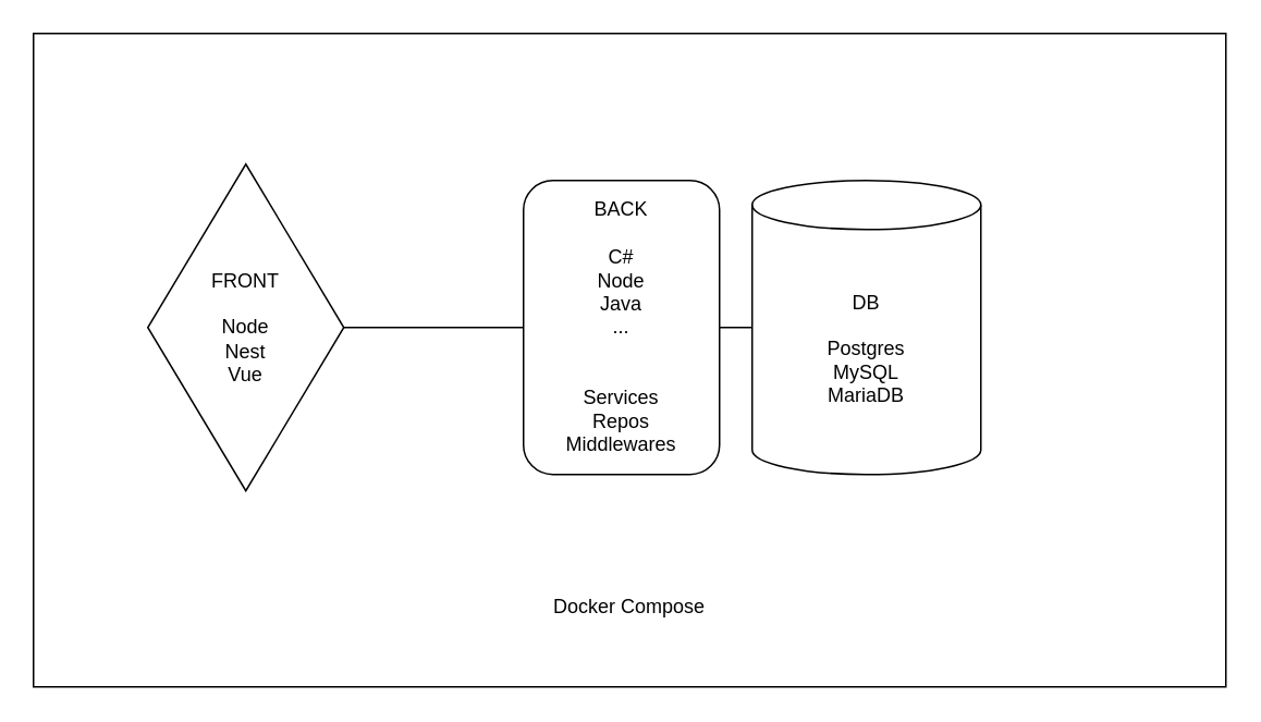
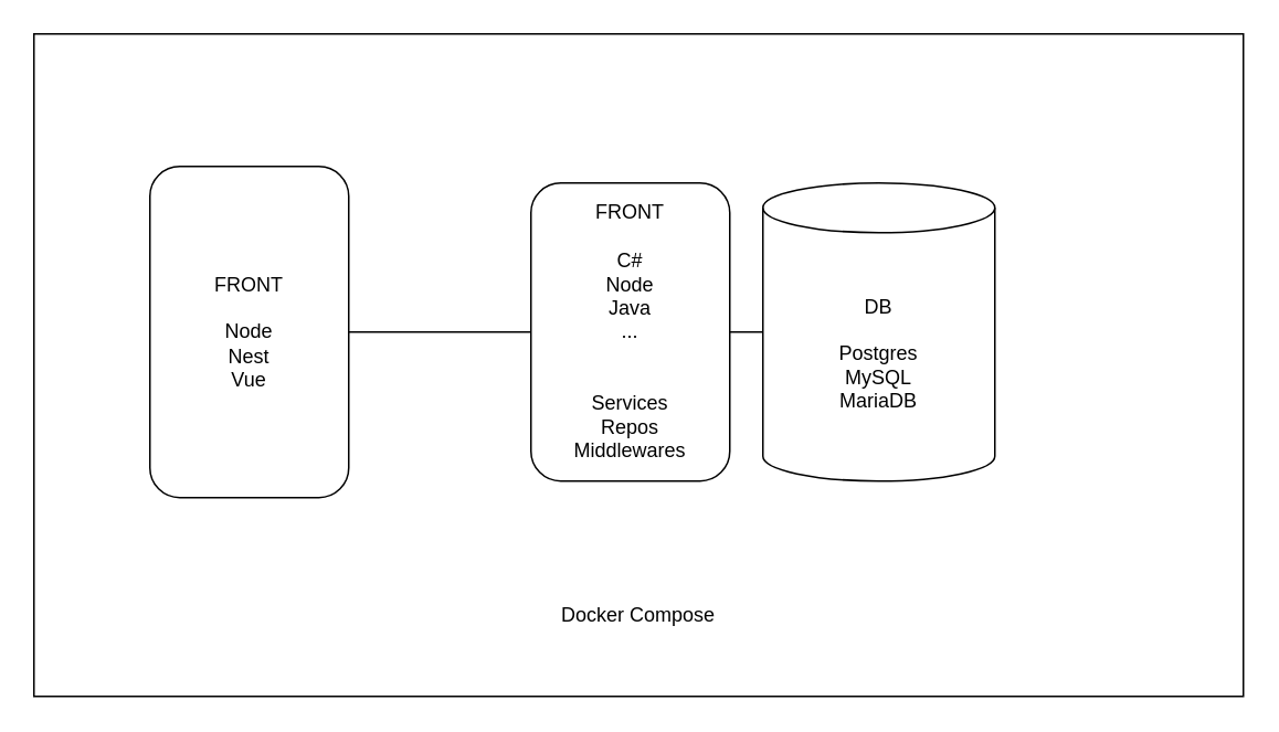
  <mxCell id="0" />
  <mxCell id="1" parent="0" />
  <mxCell id="2" value="&lt;div&gt;&lt;br&gt;&lt;/div&gt;&lt;div&gt;&lt;br&gt;&lt;/div&gt;&lt;div&gt;&lt;br&gt;&lt;/div&gt;&lt;div&gt;&lt;br&gt;&lt;/div&gt;&lt;div&gt;&lt;br&gt;&lt;/div&gt;&lt;div&gt;&lt;br&gt;&lt;/div&gt;&lt;div&gt;&lt;br&gt;&lt;/div&gt;&lt;div&gt;&lt;br&gt;&lt;/div&gt;&lt;div&gt;&lt;br&gt;&lt;/div&gt;&lt;div&gt;&lt;br&gt;&lt;/div&gt;&lt;div&gt;&lt;br&gt;&lt;/div&gt;&lt;div&gt;&lt;br&gt;&lt;/div&gt;&lt;div&gt;&lt;br&gt;&lt;/div&gt;&lt;div&gt;&lt;br&gt;&lt;/div&gt;&lt;div&gt;&lt;br&gt;&lt;/div&gt;&lt;div&gt;&lt;br&gt;&lt;/div&gt;&lt;div&gt;&lt;br&gt;&lt;/div&gt;&lt;div&gt;&lt;br&gt;&lt;/div&gt;&lt;div&gt;&lt;br&gt;&lt;/div&gt;&lt;div&gt;&lt;br&gt;&lt;/div&gt;&lt;div&gt;&lt;br&gt;&lt;/div&gt;&lt;div&gt;Docker Compose&lt;/div&gt;" style="rounded=0;whiteSpace=wrap;html=1;" vertex="1" parent="1"><mxGeometry x="20" y="20" width="730" height="400" as="geometry" /></mxCell>
  <mxCell id="3" value="DB&lt;div&gt;&lt;br&gt;&lt;/div&gt;&lt;div&gt;Postgres&lt;/div&gt;&lt;div&gt;MySQL&lt;/div&gt;&lt;div&gt;MariaDB&lt;/div&gt;" style="shape=cylinder3;whiteSpace=wrap;html=1;boundedLbl=1;backgroundOutline=1;size=15;" vertex="1" parent="1"><mxGeometry x="460" y="110" width="140" height="180" as="geometry" /></mxCell>
  <mxCell id="4" style="edgeStyle=orthogonalEdgeStyle;rounded=0;orthogonalLoop=1;jettySize=auto;html=1;exitX=1;exitY=0.5;exitDx=0;exitDy=0;entryX=0;entryY=0.5;entryDx=0;entryDy=0;endArrow=none;endFill=0;" edge="1" parent="1" source="5" target="6"><mxGeometry relative="1" as="geometry" /></mxCell>
- <mxCell id="5" value="FRONT&lt;div&gt;&lt;br&gt;&lt;/div&gt;&lt;div&gt;Node&lt;/div&gt;&lt;div&gt;Nest&lt;/div&gt;&lt;div&gt;Vue&lt;br&gt;&lt;/div&gt;" style="rhombus;whiteSpace=wrap;html=1;" vertex="1" parent="1"><mxGeometry x="90" y="100" width="120" height="200" as="geometry" /></mxCell>
- <mxCell id="6" value="BACK&lt;div&gt;&lt;br&gt;&lt;/div&gt;&lt;div&gt;C#&lt;/div&gt;&lt;div&gt;Node&lt;/div&gt;&lt;div&gt;Java&lt;/div&gt;&lt;div&gt;...&lt;/div&gt;&lt;div&gt;&lt;br&gt;&lt;div&gt;&lt;br&gt;&lt;/div&gt;&lt;div&gt;Services&lt;/div&gt;&lt;div&gt;Repos&lt;/div&gt;&lt;div&gt;Middlewares&lt;/div&gt;&lt;/div&gt;" style="rounded=1;whiteSpace=wrap;html=1;" vertex="1" parent="1"><mxGeometry x="320" y="110" width="120" height="180" as="geometry" /></mxCell>
+ <mxCell id="5" value="FRONT&lt;div&gt;&lt;br&gt;&lt;/div&gt;&lt;div&gt;Node&lt;/div&gt;&lt;div&gt;Nest&lt;/div&gt;&lt;div&gt;Vue&lt;br&gt;&lt;/div&gt;" style="rounded=1;whiteSpace=wrap;html=1;" vertex="1" parent="1"><mxGeometry x="90" y="100" width="120" height="200" as="geometry" /></mxCell>
+ <mxCell id="6" value="FRONT&lt;div&gt;&lt;br&gt;&lt;/div&gt;&lt;div&gt;C#&lt;/div&gt;&lt;div&gt;Node&lt;/div&gt;&lt;div&gt;Java&lt;/div&gt;&lt;div&gt;...&lt;/div&gt;&lt;div&gt;&lt;br&gt;&lt;div&gt;&lt;br&gt;&lt;/div&gt;&lt;div&gt;Services&lt;/div&gt;&lt;div&gt;Repos&lt;/div&gt;&lt;div&gt;Middlewares&lt;/div&gt;&lt;/div&gt;" style="rounded=1;whiteSpace=wrap;html=1;" vertex="1" parent="1"><mxGeometry x="320" y="110" width="120" height="180" as="geometry" /></mxCell>
  <mxCell id="7" style="edgeStyle=orthogonalEdgeStyle;rounded=0;orthogonalLoop=1;jettySize=auto;html=1;exitX=1;exitY=0.5;exitDx=0;exitDy=0;entryX=0;entryY=0.5;entryDx=0;entryDy=0;entryPerimeter=0;endArrow=none;endFill=0;" edge="1" parent="1" source="6" target="3"><mxGeometry relative="1" as="geometry" /></mxCell>
